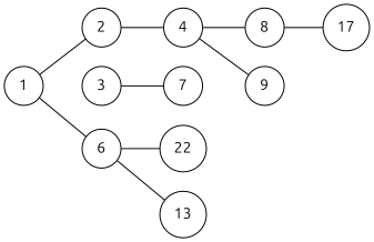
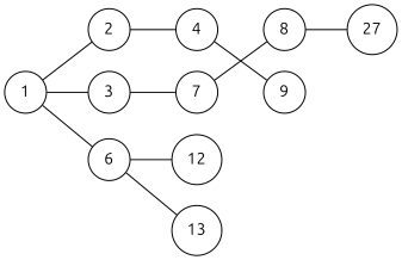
  graph {
    fontname=Ubuntu
    ordering=out
    rankdir=LR
    node [fontname=Ubuntu shape=circle]
    edge [fontname=Ubuntu]
    1 [width=0.5]
    2 [width=0.5]
    3 [width=0.5]
    6 [width=0.5]
    4 [width=0.5]
    7 [width=0.5]
    8 [width=0.5]
    9 [width=0.5]
-   12 [width=0.5 label=22]
+   12 [width=0.5]
    13 [width=0.5]
-   17 [width=0.5]
+   17 [width=0.5 label=27]
    1 -- 2
+   1 -- 3
    1 -- 6
    2 -- 4
    3 -- 7
    6 -- 12
    6 -- 13
-   4 -- 8
+   7 -- 8
    4 -- 9
    8 -- 17
  }
